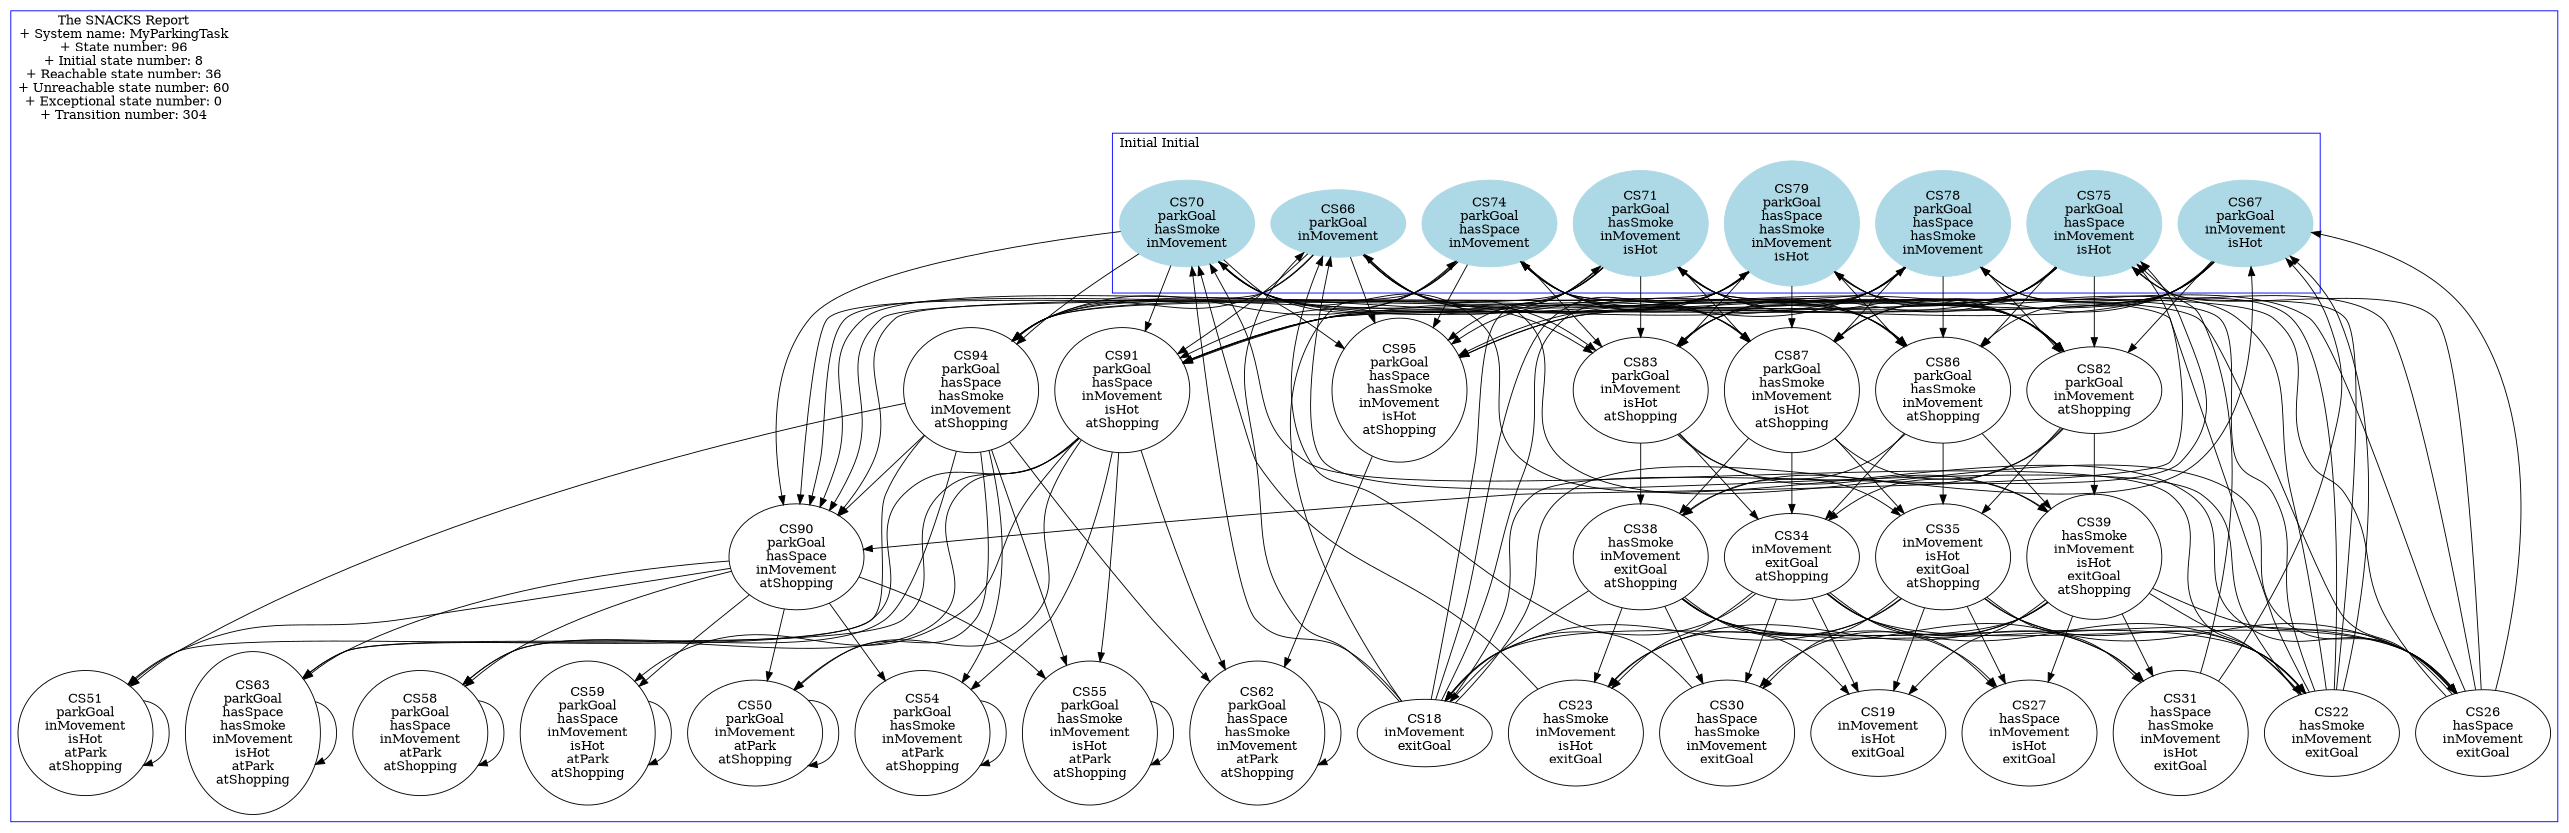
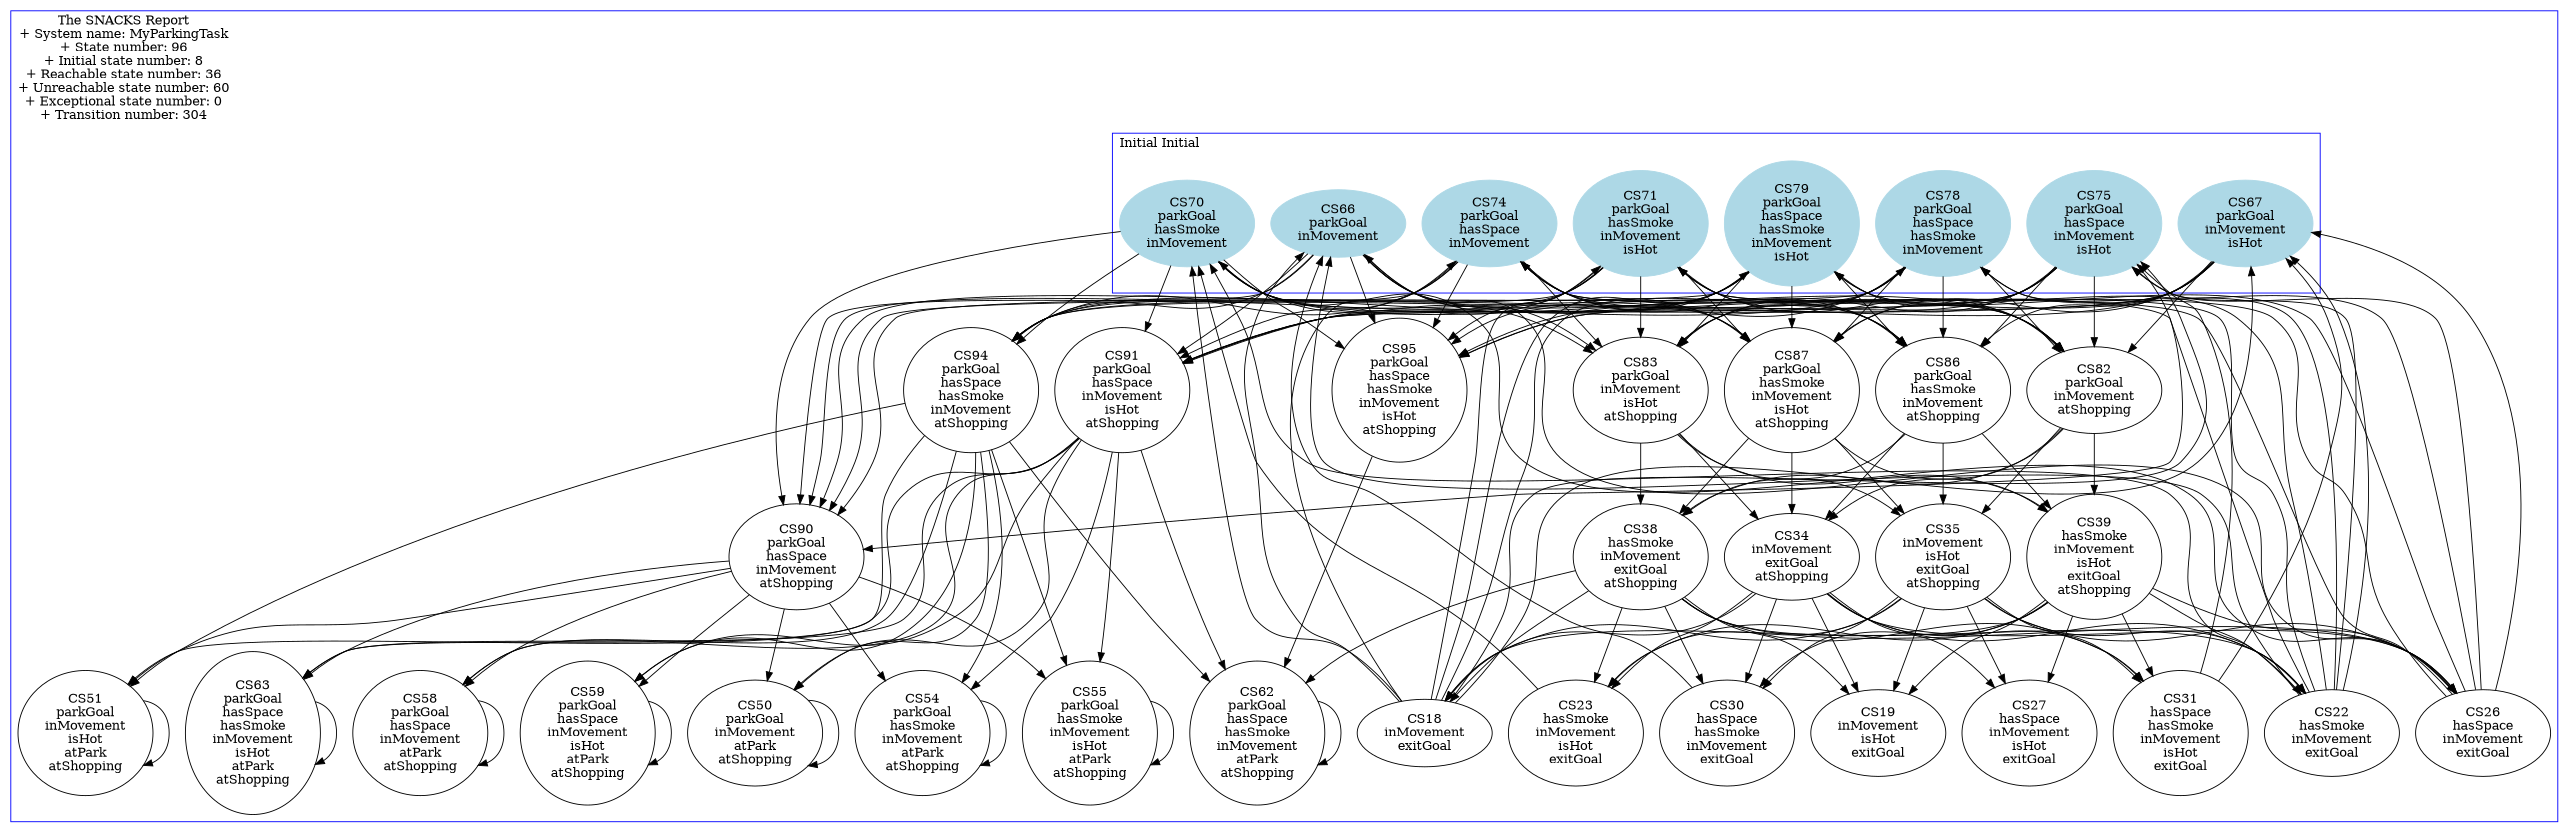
  strict digraph {
    splines=true
    CS75 [color=lightblue label="\N\nparkGoal\nhasSpace\ninMovement\nisHot" style=filled]
    CS70 [color=lightblue label="\N\nparkGoal\nhasSmoke\ninMovement" style=filled]
    CS66 [color=lightblue label="\N\nparkGoal\ninMovement" style=filled]
    CS79 [color=lightblue label="\N\nparkGoal\nhasSpace\nhasSmoke\ninMovement\nisHot" style=filled]
    CS67 [color=lightblue label="\N\nparkGoal\ninMovement\nisHot" style=filled]
    CS78 [color=lightblue label="\N\nparkGoal\nhasSpace\nhasSmoke\ninMovement" style=filled]
    CS74 [color=lightblue label="\N\nparkGoal\nhasSpace\ninMovement" style=filled]
    CS71 [color=lightblue label="\N\nparkGoal\nhasSmoke\ninMovement\nisHot" style=filled]
    CS91 [label="\N\nparkGoal\nhasSpace\ninMovement\nisHot\natShopping"]
    CS63 [label="\N\nparkGoal\nhasSpace\nhasSmoke\ninMovement\nisHot\natPark\natShopping"]
    CS50 [label="\N\nparkGoal\ninMovement\natPark\natShopping"]
    CS55 [label="\N\nparkGoal\nhasSmoke\ninMovement\nisHot\natPark\natShopping"]
    CS54 [label="\N\nparkGoal\nhasSmoke\ninMovement\natPark\natShopping"]
    CS59 [label="\N\nparkGoal\nhasSpace\ninMovement\nisHot\natPark\natShopping"]
    CS58 [label="\N\nparkGoal\nhasSpace\ninMovement\natPark\natShopping"]
    CS62 [label="\N\nparkGoal\nhasSpace\nhasSmoke\ninMovement\natPark\natShopping"]
    CS51 [label="\N\nparkGoal\ninMovement\nisHot\natPark\natShopping"]
    CS31 [label="\N\nhasSpace\nhasSmoke\ninMovement\nisHot\nexitGoal"]
    CS87 [label="\N\nparkGoal\nhasSmoke\ninMovement\nisHot\natShopping"]
    CS95 [label="\N\nparkGoal\nhasSpace\nhasSmoke\ninMovement\nisHot\natShopping"]
    CS86 [label="\N\nparkGoal\nhasSmoke\ninMovement\natShopping"]
    CS90 [label="\N\nparkGoal\nhasSpace\ninMovement\natShopping"]
    CS94 [label="\N\nparkGoal\nhasSpace\nhasSmoke\ninMovement\natShopping"]
    CS82 [label="\N\nparkGoal\ninMovement\natShopping"]
    CS83 [label="\N\nparkGoal\ninMovement\nisHot\natShopping"]
    CS35 [label="\N\ninMovement\nisHot\nexitGoal\natShopping"]
    CS38 [label="\N\nhasSmoke\ninMovement\nexitGoal\natShopping"]
    CS39 [label="\N\nhasSmoke\ninMovement\nisHot\nexitGoal\natShopping"]
    CS34 [label="\N\ninMovement\nexitGoal\natShopping"]
    CS23 [label="\N\nhasSmoke\ninMovement\nisHot\nexitGoal"]
    CS30 [label="\N\nhasSpace\nhasSmoke\ninMovement\nexitGoal"]
    CS22 [label="\N\nhasSmoke\ninMovement\nexitGoal"]
    CS19 [label="\N\ninMovement\nisHot\nexitGoal"]
    CS27 [label="\N\nhasSpace\ninMovement\nisHot\nexitGoal"]
    CS26 [label="\N\nhasSpace\ninMovement\nexitGoal"]
    CS18 [label="\N\ninMovement\nexitGoal"]
    subgraph cluster_1 {
      color=blue
      label="The SNACKS Report\n+ System name: MyParkingTask\n+ State number: 96\n+ Initial state number: 8\n+ Reachable state number: 36\n+ Unreachable state number: 60\n+ Exceptional state number: 0\n+ Transition number: 304"
      labeljust=l
      CS91
      CS63
      CS50
      CS55
      CS54
      CS59
      CS58
      CS62
      CS51
      CS31
      CS87
      CS95
      CS86
      CS90
      CS94
      CS82
      CS83
      CS35
      CS38
      CS39
      CS34
      CS23
      CS30
      CS22
      CS19
      CS27
      CS26
      CS18
      subgraph cluster_2 {
        color=blue
        label="Initial Initial"
        labeljust=l
        CS75
        CS70
        CS66
        CS79
        CS67
        CS78
        CS74
        CS71
      }
    }
    CS75 -> CS91
    CS75 -> CS87
    CS75 -> CS95
    CS75 -> CS86
    CS75 -> CS90
    CS75 -> CS94
    CS75 -> CS82
    CS75 -> CS83
    CS70 -> CS91
    CS70 -> CS87
    CS70 -> CS95
    CS70 -> CS86
    CS70 -> CS90
    CS70 -> CS94
    CS70 -> CS82
    CS70 -> CS83
    CS66 -> CS91
    CS66 -> CS87
    CS66 -> CS95
    CS66 -> CS86
    CS66 -> CS90
    CS66 -> CS94
    CS66 -> CS82
    CS66 -> CS83
    CS79 -> CS91
    CS79 -> CS87
    CS79 -> CS95
    CS79 -> CS86
    CS79 -> CS90
    CS79 -> CS94
    CS79 -> CS82
    CS79 -> CS83
    CS67 -> CS91
    CS67 -> CS87
    CS67 -> CS95
    CS67 -> CS86
    CS67 -> CS94
    CS67 -> CS82
    CS67 -> CS83
    CS78 -> CS91
    CS78 -> CS87
    CS78 -> CS95
    CS78 -> CS86
    CS78 -> CS90
    CS78 -> CS82
    CS78 -> CS83
    CS74 -> CS91
    CS74 -> CS87
    CS74 -> CS95
    CS74 -> CS86
    CS74 -> CS90
    CS74 -> CS94
    CS74 -> CS82
    CS74 -> CS83
    CS71 -> CS91
    CS71 -> CS87
    CS71 -> CS95
    CS71 -> CS86
    CS71 -> CS90
    CS71 -> CS94
    CS71 -> CS82
    CS71 -> CS83
    CS91 -> CS63
    CS91 -> CS50
    CS91 -> CS55
    CS91 -> CS54
    CS91 -> CS59
    CS91 -> CS58
    CS91 -> CS62
    CS91 -> CS51
    CS63 -> CS63
    CS50 -> CS50
    CS55 -> CS55
    CS54 -> CS54
    CS59 -> CS59
    CS58 -> CS58
    CS62 -> CS62
    CS51 -> CS51
    CS31 -> CS75
    CS31 -> CS67
    CS87 -> CS35
    CS87 -> CS38
    CS87 -> CS39
    CS87 -> CS34
    CS95 -> CS62
    CS86 -> CS35
    CS86 -> CS38
    CS86 -> CS39
    CS86 -> CS34
    CS90 -> CS63
    CS90 -> CS50
    CS90 -> CS55
    CS90 -> CS54
    CS90 -> CS59
    CS90 -> CS58
    CS90 -> CS51
    CS94 -> CS63
    CS94 -> CS50
    CS94 -> CS55
    CS94 -> CS54
-   CS94 -> CS90
+   CS94 -> CS59
    CS94 -> CS58
    CS94 -> CS62
    CS94 -> CS51
    CS82 -> CS35
    CS82 -> CS38
    CS82 -> CS39
    CS82 -> CS34
    CS83 -> CS35
    CS83 -> CS38
    CS83 -> CS39
    CS83 -> CS34
    CS35 -> CS31
    CS35 -> CS23
    CS35 -> CS30
    CS35 -> CS22
    CS35 -> CS19
    CS35 -> CS27
    CS35 -> CS26
    CS35 -> CS18
    CS38 -> CS31
    CS38 -> CS23
    CS38 -> CS30
    CS38 -> CS22
    CS38 -> CS19
-   CS38 -> CS27
+   CS38 -> CS62
    CS38 -> CS26
    CS38 -> CS18
    CS39 -> CS31
    CS39 -> CS23
    CS39 -> CS30
    CS39 -> CS22
    CS39 -> CS19
    CS39 -> CS27
    CS39 -> CS26
    CS39 -> CS18
    CS34 -> CS31
    CS34 -> CS23
    CS34 -> CS30
    CS34 -> CS22
    CS34 -> CS19
    CS34 -> CS27
    CS34 -> CS26
    CS34 -> CS18
    CS23 -> CS70
    CS30 -> CS66
    CS22 -> CS75
    CS22 -> CS70
    CS22 -> CS66
    CS22 -> CS79
    CS22 -> CS67
    CS22 -> CS78
    CS22 -> CS74
    CS22 -> CS71
    CS26 -> CS75
    CS26 -> CS70
    CS26 -> CS66
    CS26 -> CS79
    CS26 -> CS67
    CS26 -> CS78
    CS26 -> CS74
    CS26 -> CS71
    CS18 -> CS75
    CS18 -> CS70
    CS18 -> CS66
    CS18 -> CS79
    CS18 -> CS67
    CS18 -> CS78
    CS18 -> CS74
    CS18 -> CS71
  }
